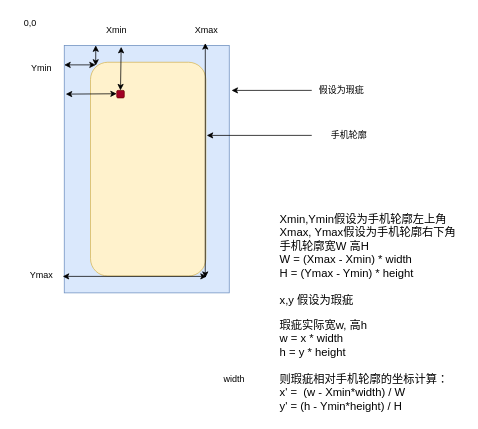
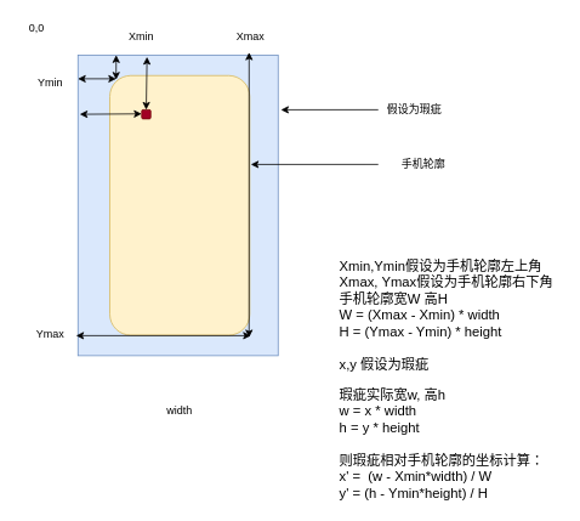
  <mxCell id="0" />
  <mxCell id="1" parent="0" />
  <mxCell id="2" value="" style="rounded=0;whiteSpace=wrap;html=1;fillColor=#dae8fc;strokeColor=#6c8ebf;" vertex="1" parent="1"><mxGeometry x="85" y="60" width="220" height="330" as="geometry" /></mxCell>
  <mxCell id="3" value="" style="rounded=1;whiteSpace=wrap;html=1;rotation=90;fillColor=#fff2cc;strokeColor=#d6b656;" vertex="1" parent="1"><mxGeometry x="54.38" y="148.13" width="285" height="153.75" as="geometry" /></mxCell>
  <mxCell id="4" value="" style="endArrow=classic;html=1;entryX=1.014;entryY=0.182;entryDx=0;entryDy=0;entryPerimeter=0;" edge="1" parent="1" target="2"><mxGeometry width="50" height="50" relative="1" as="geometry"><mxPoint x="415" y="120" as="sourcePoint" /><mxPoint x="465" y="70" as="targetPoint" /></mxGeometry></mxCell>
  <mxCell id="5" value="假设为瑕疵" style="text;html=1;strokeColor=none;fillColor=none;align=center;verticalAlign=middle;whiteSpace=wrap;rounded=0;" vertex="1" parent="1"><mxGeometry x="415" y="110" width="80" height="20" as="geometry" /></mxCell>
  <mxCell id="6" value="" style="endArrow=classic;html=1;entryX=1.014;entryY=0.182;entryDx=0;entryDy=0;entryPerimeter=0;" edge="1" parent="1"><mxGeometry width="50" height="50" relative="1" as="geometry"><mxPoint x="415" y="180" as="sourcePoint" /><mxPoint x="275" y="180.06" as="targetPoint" /></mxGeometry></mxCell>
  <mxCell id="7" value="手机轮廓" style="text;html=1;strokeColor=none;fillColor=none;align=center;verticalAlign=middle;whiteSpace=wrap;rounded=0;" vertex="1" parent="1"><mxGeometry x="425" y="170" width="80" height="20" as="geometry" /></mxCell>
  <mxCell id="8" value="" style="rounded=1;whiteSpace=wrap;html=1;strokeColor=#6F0000;fillColor=#a20025;fontColor=#ffffff;" vertex="1" parent="1"><mxGeometry x="155" y="120" width="10" height="10" as="geometry" /></mxCell>
  <mxCell id="9" value="" style="endArrow=classic;startArrow=classic;html=1;entryX=0;entryY=0.75;entryDx=0;entryDy=0;" edge="1" parent="1"><mxGeometry width="50" height="50" relative="1" as="geometry"><mxPoint x="87" y="125" as="sourcePoint" /><mxPoint x="155" y="124.5" as="targetPoint" /></mxGeometry></mxCell>
  <mxCell id="10" value="" style="endArrow=classic;startArrow=classic;html=1;" edge="1" parent="1"><mxGeometry width="50" height="50" relative="1" as="geometry"><mxPoint x="85" y="86" as="sourcePoint" /><mxPoint x="127" y="86" as="targetPoint" /></mxGeometry></mxCell>
  <mxCell id="11" value="Ymin" style="text;html=1;strokeColor=none;fillColor=none;align=center;verticalAlign=middle;whiteSpace=wrap;rounded=0;" vertex="1" parent="1"><mxGeometry x="35" y="80" width="40" height="20" as="geometry" /></mxCell>
  <mxCell id="12" value="" style="endArrow=classic;startArrow=classic;html=1;" edge="1" parent="1"><mxGeometry width="50" height="50" relative="1" as="geometry"><mxPoint x="83" y="368" as="sourcePoint" /><mxPoint x="275" y="368" as="targetPoint" /></mxGeometry></mxCell>
  <mxCell id="13" value="Ymax" style="text;html=1;strokeColor=none;fillColor=none;align=center;verticalAlign=middle;whiteSpace=wrap;rounded=0;" vertex="1" parent="1"><mxGeometry x="35" y="357" width="40" height="20" as="geometry" /></mxCell>
  <mxCell id="14" value="0,0" style="text;html=1;strokeColor=none;fillColor=none;align=center;verticalAlign=middle;whiteSpace=wrap;rounded=0;" vertex="1" parent="1"><mxGeometry x="20" y="20" width="40" height="20" as="geometry" /></mxCell>
- <mxCell id="15" value="width" style="text;html=1;strokeColor=none;fillColor=none;align=center;verticalAlign=middle;whiteSpace=wrap;rounded=0;" vertex="1" parent="1"><mxGeometry x="291.88" y="495" width="40" height="20" as="geometry" /></mxCell>
+ <mxCell id="15" value="width" style="text;html=1;strokeColor=none;fillColor=none;align=center;verticalAlign=middle;whiteSpace=wrap;rounded=0;" vertex="1" parent="1"><mxGeometry x="176.88" y="440" width="40" height="20" as="geometry" /></mxCell>
  <mxCell id="16" value="" style="endArrow=classic;startArrow=classic;html=1;exitX=0.016;exitY=0.955;exitDx=0;exitDy=0;exitPerimeter=0;entryX=0.191;entryY=0;entryDx=0;entryDy=0;entryPerimeter=0;" edge="1" parent="1" source="3" target="2"><mxGeometry width="50" height="50" relative="1" as="geometry"><mxPoint x="115" y="110" as="sourcePoint" /><mxPoint x="165" y="60" as="targetPoint" /></mxGeometry></mxCell>
  <mxCell id="17" value="Xmin" style="text;html=1;strokeColor=none;fillColor=none;align=center;verticalAlign=middle;whiteSpace=wrap;rounded=0;" vertex="1" parent="1"><mxGeometry x="135" y="30" width="40" height="20" as="geometry" /></mxCell>
  <mxCell id="18" value="" style="endArrow=classic;startArrow=classic;html=1;exitX=0.864;exitY=-0.009;exitDx=0;exitDy=0;exitPerimeter=0;" edge="1" parent="1"><mxGeometry width="50" height="50" relative="1" as="geometry"><mxPoint x="273.08" y="57.03" as="sourcePoint" /><mxPoint x="273" y="370" as="targetPoint" /></mxGeometry></mxCell>
  <mxCell id="19" value="Xmax" style="text;html=1;strokeColor=none;fillColor=none;align=center;verticalAlign=middle;whiteSpace=wrap;rounded=0;" vertex="1" parent="1"><mxGeometry x="255" y="30" width="40" height="20" as="geometry" /></mxCell>
  <mxCell id="20" value="&lt;div style=&quot;text-align: left&quot;&gt;&lt;span style=&quot;font-size: 15px&quot;&gt;Xmin,Ymin假设为手机轮廓左上角&lt;/span&gt;&lt;/div&gt;&lt;font&gt;&lt;div style=&quot;text-align: left&quot;&gt;&lt;span style=&quot;font-size: 15px&quot;&gt;Xmax, Ymax假设为手机轮廓右下角&lt;/span&gt;&lt;/div&gt;&lt;div style=&quot;text-align: left&quot;&gt;&lt;span style=&quot;font-size: 15px&quot;&gt;手机轮廓宽W 高H&lt;/span&gt;&lt;/div&gt;&lt;div style=&quot;text-align: left&quot;&gt;&lt;span style=&quot;font-size: 15px&quot;&gt;W = (Xmax - Xmin) * width&lt;/span&gt;&lt;/div&gt;&lt;div style=&quot;text-align: left&quot;&gt;&lt;span style=&quot;font-size: 15px&quot;&gt;H = (Ymax - Ymin) * height&lt;/span&gt;&lt;/div&gt;&lt;div style=&quot;text-align: left&quot;&gt;&lt;span style=&quot;font-size: 15px&quot;&gt;&lt;br&gt;&lt;/span&gt;&lt;/div&gt;&lt;div style=&quot;text-align: left&quot;&gt;&lt;span style=&quot;font-size: 15px&quot;&gt;x,y 假设为瑕疵&lt;/span&gt;&lt;/div&gt;&lt;div style=&quot;text-align: left&quot;&gt;&lt;br&gt;&lt;/div&gt;&lt;div style=&quot;text-align: left&quot;&gt;&lt;span style=&quot;font-size: 15px&quot;&gt;瑕疵实际宽w, 高h&lt;/span&gt;&lt;/div&gt;&lt;div style=&quot;text-align: left&quot;&gt;&lt;span style=&quot;font-size: 15px&quot;&gt;w = x * width&amp;nbsp;&lt;/span&gt;&lt;/div&gt;&lt;div style=&quot;text-align: left&quot;&gt;&lt;span style=&quot;font-size: 15px&quot;&gt;h = y * height&lt;/span&gt;&lt;/div&gt;&lt;div style=&quot;text-align: left&quot;&gt;&lt;span style=&quot;font-size: 15px&quot;&gt;&lt;br&gt;&lt;/span&gt;&lt;/div&gt;&lt;div style=&quot;text-align: left&quot;&gt;&lt;span style=&quot;font-size: 15px&quot;&gt;则瑕疵相对手机轮廓的坐标计算：&lt;/span&gt;&lt;span style=&quot;font-size: 15px&quot;&gt;&lt;br&gt;&lt;/span&gt;&lt;/div&gt;&lt;div style=&quot;text-align: left&quot;&gt;&lt;span style=&quot;font-size: 15px&quot;&gt;x' =&amp;nbsp; (w - Xmin*width) / W&lt;/span&gt;&lt;/div&gt;&lt;div style=&quot;text-align: left&quot;&gt;&lt;span style=&quot;font-size: 15px&quot;&gt;y' = (h - Ymin*height) / H&amp;nbsp;&amp;nbsp;&lt;/span&gt;&lt;/div&gt;&lt;/font&gt;" style="text;html=1;strokeColor=none;fillColor=none;align=center;verticalAlign=middle;whiteSpace=wrap;rounded=0;" vertex="1" parent="1"><mxGeometry x="365" y="281.88" width="250" height="268.12" as="geometry" /></mxCell>
  <mxCell id="21" value="" style="endArrow=classic;startArrow=classic;html=1;exitX=0.5;exitY=0;exitDx=0;exitDy=0;entryX=0.345;entryY=0.006;entryDx=0;entryDy=0;entryPerimeter=0;" edge="1" parent="1" source="8" target="2"><mxGeometry width="50" height="50" relative="1" as="geometry"><mxPoint x="155" y="120" as="sourcePoint" /><mxPoint x="158" y="61" as="targetPoint" /></mxGeometry></mxCell>
